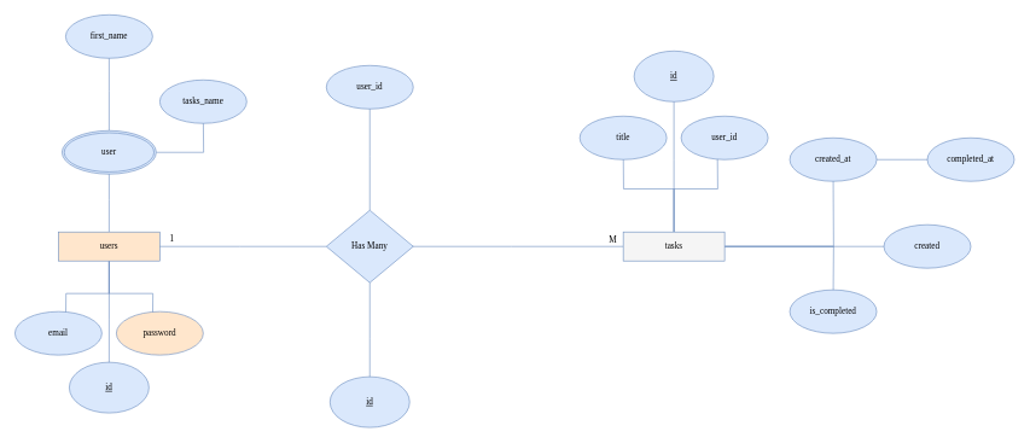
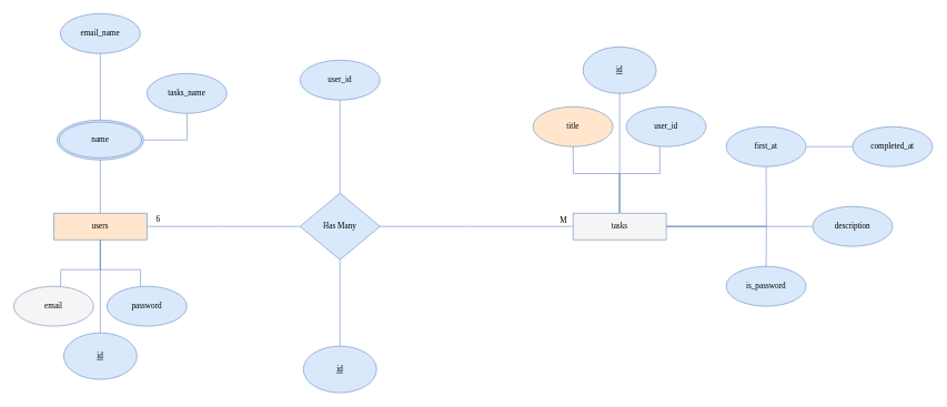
  <mxCell id="0" />
  <mxCell id="1" parent="0" />
  <mxCell id="2" style="edgeStyle=orthogonalEdgeStyle;rounded=0;orthogonalLoop=1;jettySize=auto;html=1;fillColor=#dae8fc;strokeColor=#6c8ebf;fontFamily=Times New Roman;" edge="1" parent="1" source="9"><mxGeometry relative="1" as="geometry"><mxPoint x="930" y="120" as="targetPoint" /></mxGeometry></mxCell>
  <mxCell id="3" style="edgeStyle=orthogonalEdgeStyle;rounded=0;orthogonalLoop=1;jettySize=auto;html=1;fillColor=#dae8fc;strokeColor=#6c8ebf;fontFamily=Times New Roman;" edge="1" parent="1" source="9"><mxGeometry relative="1" as="geometry"><mxPoint x="990" y="200" as="targetPoint" /></mxGeometry></mxCell>
  <mxCell id="4" style="edgeStyle=orthogonalEdgeStyle;rounded=0;orthogonalLoop=1;jettySize=auto;html=1;fillColor=#dae8fc;strokeColor=#6c8ebf;fontFamily=Times New Roman;" edge="1" parent="1" source="9"><mxGeometry relative="1" as="geometry"><mxPoint x="860" y="200" as="targetPoint" /></mxGeometry></mxCell>
  <mxCell id="5" style="edgeStyle=orthogonalEdgeStyle;rounded=0;orthogonalLoop=1;jettySize=auto;html=1;fillColor=#dae8fc;strokeColor=#6c8ebf;fontFamily=Times New Roman;" edge="1" parent="1" source="9"><mxGeometry relative="1" as="geometry"><mxPoint x="1240" y="340" as="targetPoint" /></mxGeometry></mxCell>
  <mxCell id="6" style="edgeStyle=orthogonalEdgeStyle;rounded=0;orthogonalLoop=1;jettySize=auto;html=1;fillColor=#dae8fc;strokeColor=#6c8ebf;fontFamily=Times New Roman;" edge="1" parent="1" source="9"><mxGeometry relative="1" as="geometry"><mxPoint x="1150" y="410" as="targetPoint" /></mxGeometry></mxCell>
  <mxCell id="7" style="edgeStyle=orthogonalEdgeStyle;rounded=0;orthogonalLoop=1;jettySize=auto;html=1;fillColor=#dae8fc;strokeColor=#6c8ebf;fontFamily=Times New Roman;" edge="1" parent="1" source="9"><mxGeometry relative="1" as="geometry"><mxPoint x="1150" y="240" as="targetPoint" /></mxGeometry></mxCell>
  <mxCell id="8" style="edgeStyle=orthogonalEdgeStyle;rounded=0;orthogonalLoop=1;jettySize=auto;html=1;fillColor=#dae8fc;strokeColor=#6c8ebf;fontFamily=Times New Roman;" edge="1" parent="1" source="9"><mxGeometry relative="1" as="geometry"><mxPoint x="550" y="340" as="targetPoint" /></mxGeometry></mxCell>
  <mxCell id="9" value="tasks" style="whiteSpace=wrap;html=1;align=center;fillColor=#f5f5f5;strokeColor=#6c8ebf;fontFamily=Times New Roman;" vertex="1" parent="1"><mxGeometry x="860" y="320" width="140" height="40" as="geometry" /></mxCell>
  <mxCell id="10" value="user_id" style="ellipse;whiteSpace=wrap;html=1;align=center;fillColor=#dae8fc;strokeColor=#6c8ebf;fontFamily=Times New Roman;" vertex="1" parent="1"><mxGeometry x="940" y="160" width="120" height="60" as="geometry" /></mxCell>
- <mxCell id="11" value="title" style="ellipse;whiteSpace=wrap;html=1;align=center;fillColor=#dae8fc;strokeColor=#6c8ebf;fontFamily=Times New Roman;" vertex="1" parent="1"><mxGeometry x="800" y="160" width="120" height="60" as="geometry" /></mxCell>
- <mxCell id="12" value="created" style="ellipse;whiteSpace=wrap;html=1;align=center;fillColor=#dae8fc;strokeColor=#6c8ebf;fontFamily=Times New Roman;" vertex="1" parent="1"><mxGeometry x="1220" y="310" width="120" height="60" as="geometry" /></mxCell>
- <mxCell id="13" value="is_completed" style="ellipse;whiteSpace=wrap;html=1;align=center;fillColor=#dae8fc;strokeColor=#6c8ebf;fontFamily=Times New Roman;" vertex="1" parent="1"><mxGeometry x="1090" y="400" width="120" height="60" as="geometry" /></mxCell>
+ <mxCell id="11" value="title" style="ellipse;whiteSpace=wrap;html=1;align=center;fillColor=#ffe6cc;strokeColor=#6c8ebf;fontFamily=Times New Roman;" vertex="1" parent="1"><mxGeometry x="800" y="160" width="120" height="60" as="geometry" /></mxCell>
+ <mxCell id="12" value="description" style="ellipse;whiteSpace=wrap;html=1;align=center;fillColor=#dae8fc;strokeColor=#6c8ebf;fontFamily=Times New Roman;" vertex="1" parent="1"><mxGeometry x="1220" y="310" width="120" height="60" as="geometry" /></mxCell>
+ <mxCell id="13" value="is_password" style="ellipse;whiteSpace=wrap;html=1;align=center;fillColor=#dae8fc;strokeColor=#6c8ebf;fontFamily=Times New Roman;" vertex="1" parent="1"><mxGeometry x="1090" y="400" width="120" height="60" as="geometry" /></mxCell>
  <mxCell id="14" style="edgeStyle=orthogonalEdgeStyle;rounded=0;orthogonalLoop=1;jettySize=auto;html=1;fillColor=#dae8fc;strokeColor=#6c8ebf;fontFamily=Times New Roman;" edge="1" parent="1" source="15"><mxGeometry relative="1" as="geometry"><mxPoint x="1320" y="220" as="targetPoint" /></mxGeometry></mxCell>
- <mxCell id="15" value="created_at" style="ellipse;whiteSpace=wrap;html=1;align=center;fillColor=#dae8fc;strokeColor=#6c8ebf;fontFamily=Times New Roman;" vertex="1" parent="1"><mxGeometry x="1090" y="190" width="120" height="60" as="geometry" /></mxCell>
+ <mxCell id="15" value="first_at" style="ellipse;whiteSpace=wrap;html=1;align=center;fillColor=#dae8fc;strokeColor=#6c8ebf;fontFamily=Times New Roman;" vertex="1" parent="1"><mxGeometry x="1090" y="190" width="120" height="60" as="geometry" /></mxCell>
  <mxCell id="16" value="completed_at" style="ellipse;whiteSpace=wrap;html=1;align=center;fillColor=#dae8fc;strokeColor=#6c8ebf;fontFamily=Times New Roman;" vertex="1" parent="1"><mxGeometry x="1280" y="190" width="120" height="60" as="geometry" /></mxCell>
  <mxCell id="17" style="edgeStyle=orthogonalEdgeStyle;rounded=0;orthogonalLoop=1;jettySize=auto;html=1;fillColor=#dae8fc;strokeColor=#6c8ebf;fontFamily=Times New Roman;" edge="1" parent="1" source="20"><mxGeometry relative="1" as="geometry"><mxPoint x="510" y="140" as="targetPoint" /></mxGeometry></mxCell>
  <mxCell id="18" style="edgeStyle=orthogonalEdgeStyle;rounded=0;orthogonalLoop=1;jettySize=auto;html=1;fillColor=#dae8fc;strokeColor=#6c8ebf;fontFamily=Times New Roman;" edge="1" parent="1" source="20"><mxGeometry relative="1" as="geometry"><mxPoint x="510" y="544" as="targetPoint" /></mxGeometry></mxCell>
  <mxCell id="19" style="edgeStyle=orthogonalEdgeStyle;rounded=0;orthogonalLoop=1;jettySize=auto;html=1;fillColor=#dae8fc;strokeColor=#6c8ebf;fontFamily=Times New Roman;" edge="1" parent="1" source="20"><mxGeometry relative="1" as="geometry"><mxPoint x="210" y="340" as="targetPoint" /></mxGeometry></mxCell>
  <mxCell id="20" value="Has Many" style="shape=rhombus;perimeter=rhombusPerimeter;whiteSpace=wrap;html=1;align=center;fillColor=#dae8fc;strokeColor=#6c8ebf;fontFamily=Times New Roman;" vertex="1" parent="1"><mxGeometry x="450" y="290" width="120" height="100" as="geometry" /></mxCell>
  <mxCell id="21" value="user_id" style="ellipse;whiteSpace=wrap;html=1;align=center;fillColor=#dae8fc;strokeColor=#6c8ebf;fontFamily=Times New Roman;" vertex="1" parent="1"><mxGeometry x="450" y="90" width="120" height="60" as="geometry" /></mxCell>
  <mxCell id="22" style="edgeStyle=orthogonalEdgeStyle;rounded=0;orthogonalLoop=1;jettySize=auto;html=1;fillColor=#dae8fc;strokeColor=#6c8ebf;fontFamily=Times New Roman;" edge="1" parent="1" source="26"><mxGeometry relative="1" as="geometry"><mxPoint x="150" y="520" as="targetPoint" /></mxGeometry></mxCell>
  <mxCell id="23" style="edgeStyle=orthogonalEdgeStyle;rounded=0;orthogonalLoop=1;jettySize=auto;html=1;fillColor=#dae8fc;strokeColor=#6c8ebf;fontFamily=Times New Roman;" edge="1" parent="1" source="26"><mxGeometry relative="1" as="geometry"><mxPoint x="210" y="450" as="targetPoint" /></mxGeometry></mxCell>
  <mxCell id="24" style="edgeStyle=orthogonalEdgeStyle;rounded=0;orthogonalLoop=1;jettySize=auto;html=1;fillColor=#dae8fc;strokeColor=#6c8ebf;fontFamily=Times New Roman;" edge="1" parent="1" source="26"><mxGeometry relative="1" as="geometry"><mxPoint x="90" y="450" as="targetPoint" /></mxGeometry></mxCell>
  <mxCell id="25" style="edgeStyle=orthogonalEdgeStyle;rounded=0;orthogonalLoop=1;jettySize=auto;html=1;fillColor=#dae8fc;strokeColor=#6c8ebf;fontFamily=Times New Roman;" edge="1" parent="1" source="26"><mxGeometry relative="1" as="geometry"><mxPoint x="150" y="230" as="targetPoint" /></mxGeometry></mxCell>
  <mxCell id="26" value="users" style="whiteSpace=wrap;html=1;align=center;fillColor=#ffe6cc;strokeColor=#6c8ebf;fontFamily=Times New Roman;" vertex="1" parent="1"><mxGeometry x="80" y="320" width="140" height="40" as="geometry" /></mxCell>
- <mxCell id="27" value="password" style="ellipse;whiteSpace=wrap;html=1;align=center;fillColor=#ffe6cc;strokeColor=#6c8ebf;fontFamily=Times New Roman;" vertex="1" parent="1"><mxGeometry x="160" y="430" width="120" height="60" as="geometry" /></mxCell>
- <mxCell id="28" value="email" style="ellipse;whiteSpace=wrap;html=1;align=center;fillColor=#dae8fc;strokeColor=#6c8ebf;fontFamily=Times New Roman;" vertex="1" parent="1"><mxGeometry x="20" y="430" width="120" height="60" as="geometry" /></mxCell>
+ <mxCell id="27" value="password" style="ellipse;whiteSpace=wrap;html=1;align=center;fillColor=#dae8fc;strokeColor=#6c8ebf;fontFamily=Times New Roman;" vertex="1" parent="1"><mxGeometry x="160" y="430" width="120" height="60" as="geometry" /></mxCell>
+ <mxCell id="28" value="email" style="ellipse;whiteSpace=wrap;html=1;align=center;fillColor=#f5f5f5;strokeColor=#6c8ebf;fontFamily=Times New Roman;" vertex="1" parent="1"><mxGeometry x="20" y="430" width="120" height="60" as="geometry" /></mxCell>
  <mxCell id="29" style="edgeStyle=orthogonalEdgeStyle;rounded=0;orthogonalLoop=1;jettySize=auto;html=1;fillColor=#dae8fc;strokeColor=#6c8ebf;fontFamily=Times New Roman;" edge="1" parent="1" source="31"><mxGeometry relative="1" as="geometry"><mxPoint x="150" y="70" as="targetPoint" /></mxGeometry></mxCell>
  <mxCell id="30" style="edgeStyle=orthogonalEdgeStyle;rounded=0;orthogonalLoop=1;jettySize=auto;html=1;fillColor=#dae8fc;strokeColor=#6c8ebf;fontFamily=Times New Roman;" edge="1" parent="1" source="31"><mxGeometry relative="1" as="geometry"><mxPoint x="280" y="160" as="targetPoint" /></mxGeometry></mxCell>
- <mxCell id="31" value="user" style="ellipse;shape=doubleEllipse;margin=3;whiteSpace=wrap;html=1;align=center;fillColor=#dae8fc;strokeColor=#6c8ebf;fontFamily=Times New Roman;" vertex="1" parent="1"><mxGeometry x="85" y="180" width="130" height="60" as="geometry" /></mxCell>
- <mxCell id="32" value="first_name" style="ellipse;whiteSpace=wrap;html=1;align=center;fillColor=#dae8fc;strokeColor=#6c8ebf;fontFamily=Times New Roman;" vertex="1" parent="1"><mxGeometry x="90" y="20" width="120" height="60" as="geometry" /></mxCell>
+ <mxCell id="31" value="name" style="ellipse;shape=doubleEllipse;margin=3;whiteSpace=wrap;html=1;align=center;fillColor=#dae8fc;strokeColor=#6c8ebf;fontFamily=Times New Roman;" vertex="1" parent="1"><mxGeometry x="85" y="180" width="130" height="60" as="geometry" /></mxCell>
+ <mxCell id="32" value="email_name" style="ellipse;whiteSpace=wrap;html=1;align=center;fillColor=#dae8fc;strokeColor=#6c8ebf;fontFamily=Times New Roman;" vertex="1" parent="1"><mxGeometry x="90" y="20" width="120" height="60" as="geometry" /></mxCell>
  <mxCell id="33" value="tasks_name" style="ellipse;whiteSpace=wrap;html=1;align=center;fillColor=#dae8fc;strokeColor=#6c8ebf;fontFamily=Times New Roman;" vertex="1" parent="1"><mxGeometry x="220" y="110" width="120" height="60" as="geometry" /></mxCell>
  <mxCell id="34" value="id" style="ellipse;whiteSpace=wrap;html=1;align=center;fontStyle=4;fillColor=#dae8fc;strokeColor=#6c8ebf;fontFamily=Times New Roman;" vertex="1" parent="1"><mxGeometry x="95" y="500" width="110" height="70" as="geometry" /></mxCell>
  <mxCell id="35" value="id" style="ellipse;whiteSpace=wrap;html=1;align=center;fontStyle=4;fillColor=#dae8fc;strokeColor=#6c8ebf;fontFamily=Times New Roman;" vertex="1" parent="1"><mxGeometry x="455" y="520" width="110" height="70" as="geometry" /></mxCell>
  <mxCell id="36" value="id" style="ellipse;whiteSpace=wrap;html=1;align=center;fontStyle=4;fillColor=#dae8fc;strokeColor=#6c8ebf;fontFamily=Times New Roman;" vertex="1" parent="1"><mxGeometry x="875" y="70" width="110" height="70" as="geometry" /></mxCell>
- <mxCell id="37" value="1" style="text;html=1;whiteSpace=wrap;align=center;verticalAlign=middle;rounded=0;fontFamily=Times New Roman;" vertex="1" parent="1"><mxGeometry x="207" y="315" width="60" height="30" as="geometry" /></mxCell>
+ <mxCell id="37" value="6" style="text;html=1;whiteSpace=wrap;align=center;verticalAlign=middle;rounded=0;fontFamily=Times New Roman;" vertex="1" parent="1"><mxGeometry x="207" y="315" width="60" height="30" as="geometry" /></mxCell>
  <mxCell id="38" value="M" style="text;html=1;whiteSpace=wrap;align=center;verticalAlign=middle;rounded=0;fontFamily=Times New Roman;" vertex="1" parent="1"><mxGeometry x="816" y="317" width="60" height="30" as="geometry" /></mxCell>
